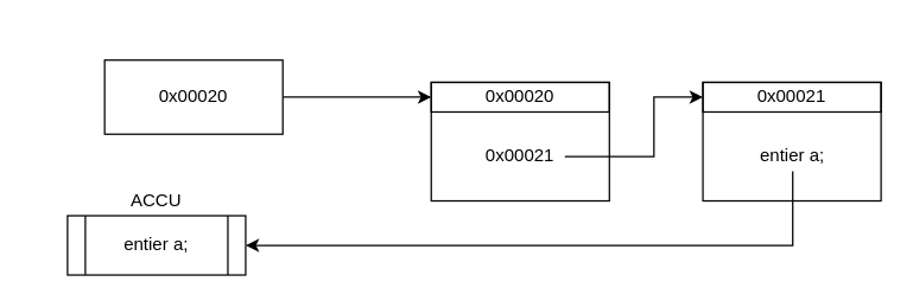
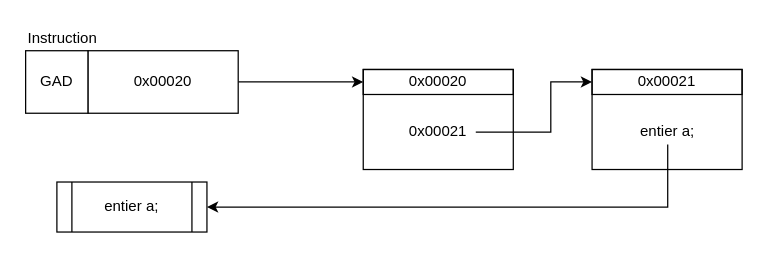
  <mxCell id="0" />
  <mxCell id="1" parent="0" />
  <mxCell id="2" value="" style="rounded=0;whiteSpace=wrap;html=1;" vertex="1" parent="1"><mxGeometry x="290" y="55" width="120" height="80" as="geometry" /></mxCell>
  <mxCell id="3" value="0x00020" style="text;html=1;strokeColor=#000000;fillColor=none;align=center;verticalAlign=middle;whiteSpace=wrap;rounded=0;" vertex="1" parent="1"><mxGeometry x="290" y="55" width="120" height="20" as="geometry" /></mxCell>
  <mxCell id="4" value="" style="rounded=0;whiteSpace=wrap;html=1;" vertex="1" parent="1"><mxGeometry x="473" y="55" width="120" height="80" as="geometry" /></mxCell>
  <mxCell id="5" value="0x00021" style="text;html=1;strokeColor=#000000;fillColor=none;align=center;verticalAlign=middle;whiteSpace=wrap;rounded=0;" vertex="1" parent="1"><mxGeometry x="473" y="55" width="120" height="20" as="geometry" /></mxCell>
  <mxCell id="6" style="edgeStyle=orthogonalEdgeStyle;rounded=0;orthogonalLoop=1;jettySize=auto;html=1;exitX=1;exitY=0.5;exitDx=0;exitDy=0;entryX=0;entryY=0.5;entryDx=0;entryDy=0;" edge="1" parent="1" source="7" target="5"><mxGeometry relative="1" as="geometry"><Array as="points"><mxPoint x="440" y="105" /><mxPoint x="440" y="65" /></Array></mxGeometry></mxCell>
  <mxCell id="7" value="0x00021" style="text;html=1;strokeColor=none;fillColor=none;align=center;verticalAlign=middle;whiteSpace=wrap;rounded=0;" vertex="1" parent="1"><mxGeometry x="320" y="95" width="60" height="20" as="geometry" /></mxCell>
  <mxCell id="8" style="edgeStyle=orthogonalEdgeStyle;rounded=0;orthogonalLoop=1;jettySize=auto;html=1;exitX=0.5;exitY=1;exitDx=0;exitDy=0;entryX=1;entryY=0.5;entryDx=0;entryDy=0;" edge="1" parent="1" source="9" target="16"><mxGeometry relative="1" as="geometry" /></mxCell>
  <mxCell id="9" value="entier a;" style="text;html=1;strokeColor=none;fillColor=none;align=center;verticalAlign=middle;whiteSpace=wrap;rounded=0;" vertex="1" parent="1"><mxGeometry x="497" y="95" width="73" height="20" as="geometry" /></mxCell>
  <mxCell id="10" style="edgeStyle=orthogonalEdgeStyle;rounded=0;orthogonalLoop=1;jettySize=auto;html=1;exitX=1;exitY=0.5;exitDx=0;exitDy=0;entryX=0;entryY=0.5;entryDx=0;entryDy=0;" edge="1" parent="1" source="13" target="3"><mxGeometry relative="1" as="geometry" /></mxCell>
  <mxCell id="11" value="" style="group" vertex="1" connectable="0" parent="1"><mxGeometry x="20" y="20" width="170" height="70" as="geometry" /></mxCell>
+ <mxCell id="12" value="GAD" style="rounded=0;whiteSpace=wrap;html=1;strokeColor=#000000;" vertex="1" parent="11"><mxGeometry y="20" width="50" height="50" as="geometry" /></mxCell>
  <mxCell id="13" value="0x00020" style="rounded=0;whiteSpace=wrap;html=1;strokeColor=#000000;" vertex="1" parent="11"><mxGeometry x="50" y="20" width="120" height="50" as="geometry" /></mxCell>
+ <mxCell id="14" value="Instruction" style="text;html=1;strokeColor=none;fillColor=none;align=left;verticalAlign=middle;whiteSpace=wrap;rounded=0;" vertex="1" parent="11"><mxGeometry width="120" height="20" as="geometry" /></mxCell>
  <mxCell id="15" value="" style="group" vertex="1" connectable="0" parent="1"><mxGeometry x="45" y="125" width="120" height="60" as="geometry" /></mxCell>
  <mxCell id="16" value="entier a;" style="shape=process;whiteSpace=wrap;html=1;backgroundOutline=1;strokeColor=#000000;align=center;" vertex="1" parent="15"><mxGeometry y="20" width="120" height="40" as="geometry" /></mxCell>
- <mxCell id="17" value="ACCU" style="text;html=1;strokeColor=none;fillColor=none;align=center;verticalAlign=middle;whiteSpace=wrap;rounded=0;" vertex="1" parent="15"><mxGeometry width="120" height="20" as="geometry" /></mxCell>
